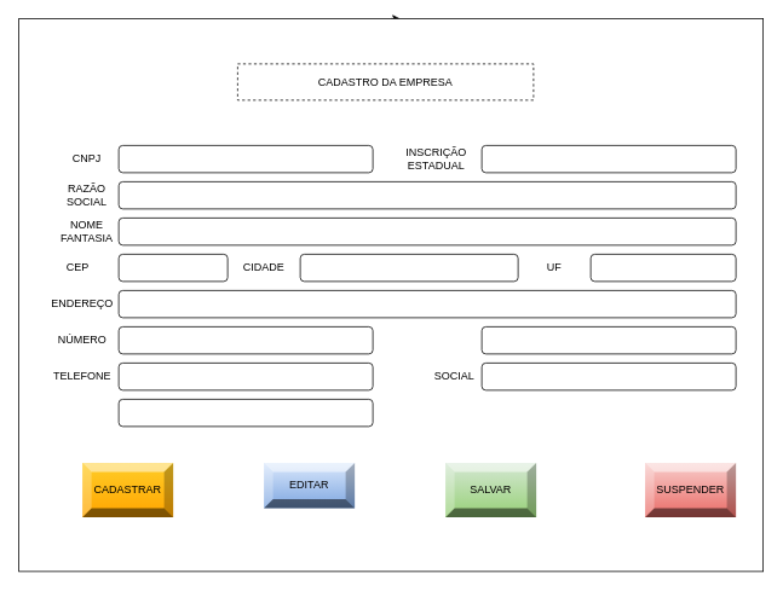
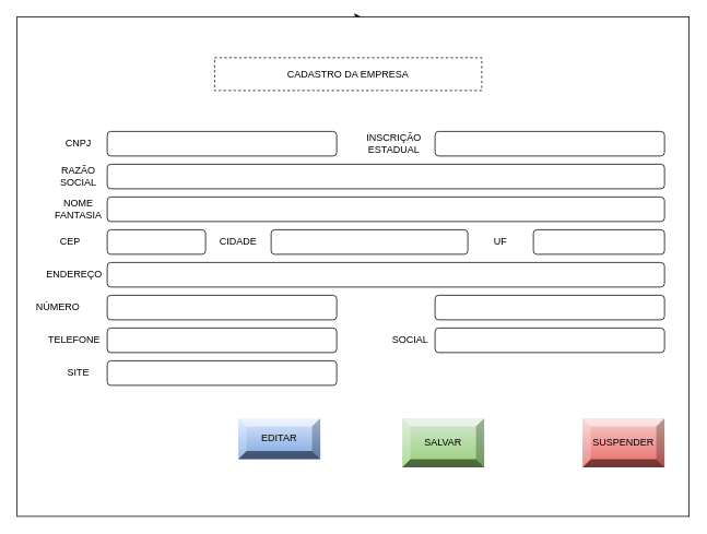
  <mxCell id="0" />
  <mxCell id="1" parent="0" />
  <mxCell id="2" style="edgeStyle=orthogonalEdgeStyle;rounded=0;orthogonalLoop=1;jettySize=auto;html=1;exitX=0.5;exitY=0;exitDx=0;exitDy=0;" edge="1" parent="1" source="3"><mxGeometry relative="1" as="geometry"><mxPoint x="440" y="20" as="targetPoint" /></mxGeometry></mxCell>
  <mxCell id="3" value="" style="rounded=0;whiteSpace=wrap;html=1;" vertex="1" parent="1"><mxGeometry x="20" y="20" width="820" height="610" as="geometry" /></mxCell>
  <mxCell id="4" value="CADASTRO DA EMPRESA" style="rounded=0;whiteSpace=wrap;html=1;dashed=1;" vertex="1" parent="1"><mxGeometry x="261" y="70" width="326" height="40" as="geometry" /></mxCell>
  <mxCell id="5" value="" style="rounded=1;whiteSpace=wrap;html=1;" vertex="1" parent="1"><mxGeometry x="130" y="160" width="280" height="30" as="geometry" /></mxCell>
  <mxCell id="6" value="CNPJ" style="text;html=1;strokeColor=none;fillColor=none;align=center;verticalAlign=middle;whiteSpace=wrap;rounded=0;" vertex="1" parent="1"><mxGeometry x="50" y="145" width="90" height="60" as="geometry" /></mxCell>
  <mxCell id="7" value="" style="rounded=1;whiteSpace=wrap;html=1;" vertex="1" parent="1"><mxGeometry x="530" y="160" width="280" height="30" as="geometry" /></mxCell>
  <mxCell id="8" value="INSCRIÇÃO ESTADUAL" style="text;html=1;strokeColor=none;fillColor=none;align=center;verticalAlign=middle;whiteSpace=wrap;rounded=0;" vertex="1" parent="1"><mxGeometry x="450" y="160" width="60" height="30" as="geometry" /></mxCell>
  <mxCell id="9" value="" style="rounded=1;whiteSpace=wrap;html=1;" vertex="1" parent="1"><mxGeometry x="130" y="200" width="680" height="30" as="geometry" /></mxCell>
  <mxCell id="10" value="RAZÃO SOCIAL" style="text;html=1;strokeColor=none;fillColor=none;align=center;verticalAlign=middle;whiteSpace=wrap;rounded=0;" vertex="1" parent="1"><mxGeometry x="65" y="200" width="60" height="30" as="geometry" /></mxCell>
  <mxCell id="11" value="" style="rounded=1;whiteSpace=wrap;html=1;" vertex="1" parent="1"><mxGeometry x="130" y="240" width="680" height="30" as="geometry" /></mxCell>
  <mxCell id="12" value="NOME FANTASIA" style="text;html=1;strokeColor=none;fillColor=none;align=center;verticalAlign=middle;whiteSpace=wrap;rounded=0;" vertex="1" parent="1"><mxGeometry x="65" y="240" width="60" height="30" as="geometry" /></mxCell>
  <mxCell id="13" value="CEP" style="text;html=1;strokeColor=none;fillColor=none;align=center;verticalAlign=middle;whiteSpace=wrap;rounded=0;" vertex="1" parent="1"><mxGeometry x="55" y="280" width="60" height="30" as="geometry" /></mxCell>
  <mxCell id="14" value="" style="rounded=1;whiteSpace=wrap;html=1;" vertex="1" parent="1"><mxGeometry x="130" y="280" width="120" height="30" as="geometry" /></mxCell>
  <mxCell id="15" value="CIDADE" style="text;html=1;strokeColor=none;fillColor=none;align=center;verticalAlign=middle;whiteSpace=wrap;rounded=0;" vertex="1" parent="1"><mxGeometry x="260" y="280" width="60" height="30" as="geometry" /></mxCell>
  <mxCell id="16" value="" style="rounded=1;whiteSpace=wrap;html=1;" vertex="1" parent="1"><mxGeometry x="330" y="280" width="240" height="30" as="geometry" /></mxCell>
  <mxCell id="17" value="UF" style="text;html=1;strokeColor=none;fillColor=none;align=center;verticalAlign=middle;whiteSpace=wrap;rounded=0;" vertex="1" parent="1"><mxGeometry x="580" y="280" width="60" height="30" as="geometry" /></mxCell>
  <mxCell id="18" value="" style="rounded=1;whiteSpace=wrap;html=1;" vertex="1" parent="1"><mxGeometry x="650" y="280" width="160" height="30" as="geometry" /></mxCell>
  <mxCell id="19" value="" style="rounded=1;whiteSpace=wrap;html=1;" vertex="1" parent="1"><mxGeometry x="130" y="320" width="680" height="30" as="geometry" /></mxCell>
  <mxCell id="20" value="ENDEREÇO" style="text;html=1;strokeColor=none;fillColor=none;align=center;verticalAlign=middle;whiteSpace=wrap;rounded=0;" vertex="1" parent="1"><mxGeometry x="60" y="320" width="60" height="30" as="geometry" /></mxCell>
  <mxCell id="21" value="" style="rounded=1;whiteSpace=wrap;html=1;" vertex="1" parent="1"><mxGeometry x="130" y="360" width="280" height="30" as="geometry" /></mxCell>
- <mxCell id="22" value="NÚMERO" style="text;html=1;strokeColor=none;fillColor=none;align=center;verticalAlign=middle;whiteSpace=wrap;rounded=0;" vertex="1" parent="1"><mxGeometry x="60" y="360" width="60" height="30" as="geometry" /></mxCell>
+ <mxCell id="22" value="NÚMERO" style="text;html=1;strokeColor=none;fillColor=none;align=center;verticalAlign=middle;whiteSpace=wrap;rounded=0;" vertex="1" parent="1"><mxGeometry x="40" y="360" width="60" height="30" as="geometry" /></mxCell>
  <mxCell id="23" value="" style="rounded=1;whiteSpace=wrap;html=1;" vertex="1" parent="1"><mxGeometry x="530" y="360" width="280" height="30" as="geometry" /></mxCell>
  <mxCell id="24" value="" style="rounded=1;whiteSpace=wrap;html=1;" vertex="1" parent="1"><mxGeometry x="130" y="400" width="280" height="30" as="geometry" /></mxCell>
  <mxCell id="25" value="" style="rounded=1;whiteSpace=wrap;html=1;" vertex="1" parent="1"><mxGeometry x="530" y="400" width="280" height="30" as="geometry" /></mxCell>
  <mxCell id="26" value="" style="rounded=1;whiteSpace=wrap;html=1;" vertex="1" parent="1"><mxGeometry x="130" y="440" width="280" height="30" as="geometry" /></mxCell>
  <mxCell id="27" value="TELEFONE" style="text;html=1;strokeColor=none;fillColor=none;align=center;verticalAlign=middle;whiteSpace=wrap;rounded=0;" vertex="1" parent="1"><mxGeometry x="60" y="400" width="60" height="30" as="geometry" /></mxCell>
+ <mxCell id="28" value="SITE" style="text;html=1;strokeColor=none;fillColor=none;align=center;verticalAlign=middle;whiteSpace=wrap;rounded=0;" vertex="1" parent="1"><mxGeometry x="65" y="440" width="60" height="30" as="geometry" /></mxCell>
  <mxCell id="29" value="SOCIAL" style="text;html=1;strokeColor=none;fillColor=none;align=center;verticalAlign=middle;whiteSpace=wrap;rounded=0;" vertex="1" parent="1"><mxGeometry x="470" y="400" width="60" height="30" as="geometry" /></mxCell>
- <mxCell id="30" value="CADASTRAR" style="labelPosition=center;verticalLabelPosition=middle;align=center;html=1;shape=mxgraph.basic.shaded_button;dx=10;fillColor=#ffcd28;strokeColor=#d79b00;whiteSpace=wrap;gradientColor=#ffa500;" vertex="1" parent="1"><mxGeometry x="90" y="510" width="100" height="60" as="geometry" /></mxCell>
  <mxCell id="31" value="SUSPENDER" style="labelPosition=center;verticalLabelPosition=middle;align=center;html=1;shape=mxgraph.basic.shaded_button;dx=10;fillColor=#f8cecc;strokeColor=#b85450;whiteSpace=wrap;gradientColor=#ea6b66;" vertex="1" parent="1"><mxGeometry x="710" y="510" width="100" height="60" as="geometry" /></mxCell>
  <mxCell id="32" value="EDITAR" style="labelPosition=center;verticalLabelPosition=middle;align=center;html=1;shape=mxgraph.basic.shaded_button;dx=10;fillColor=#dae8fc;strokeColor=#6c8ebf;whiteSpace=wrap;gradientColor=#7ea6e0;" vertex="1" parent="1"><mxGeometry x="290" y="510" width="100" height="50" as="geometry" /></mxCell>
  <mxCell id="33" value="SALVAR" style="labelPosition=center;verticalLabelPosition=middle;align=center;html=1;shape=mxgraph.basic.shaded_button;dx=10;fillColor=#d5e8d4;strokeColor=#82b366;whiteSpace=wrap;gradientColor=#97d077;" vertex="1" parent="1"><mxGeometry x="490" y="510" width="100" height="60" as="geometry" /></mxCell>
